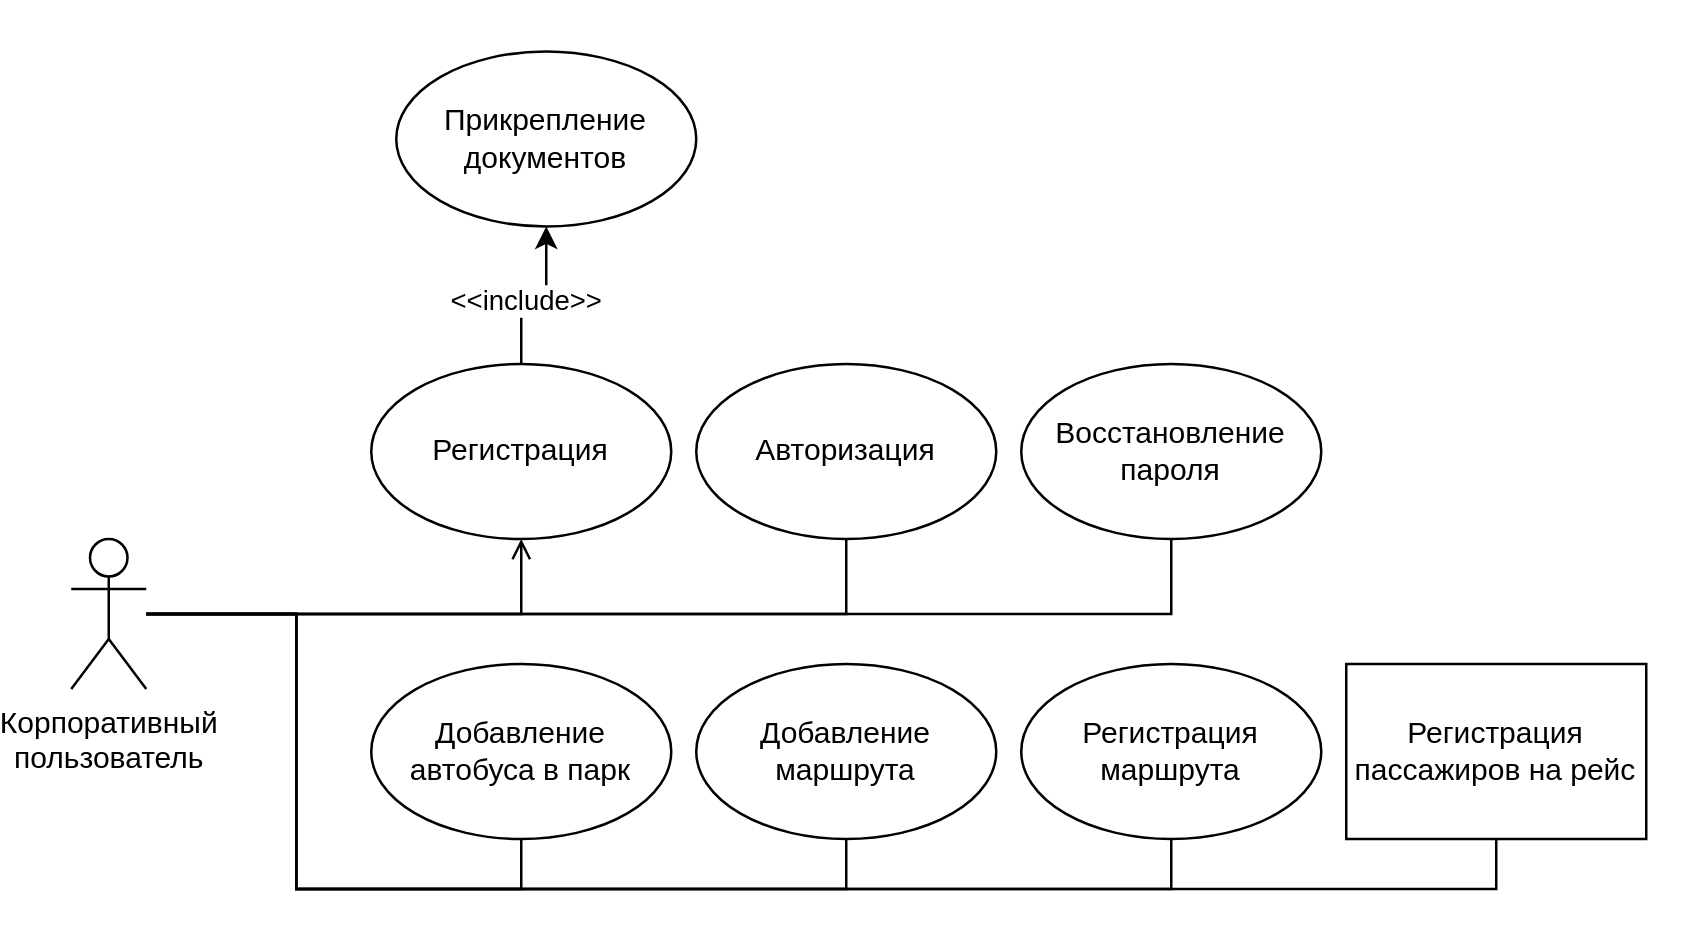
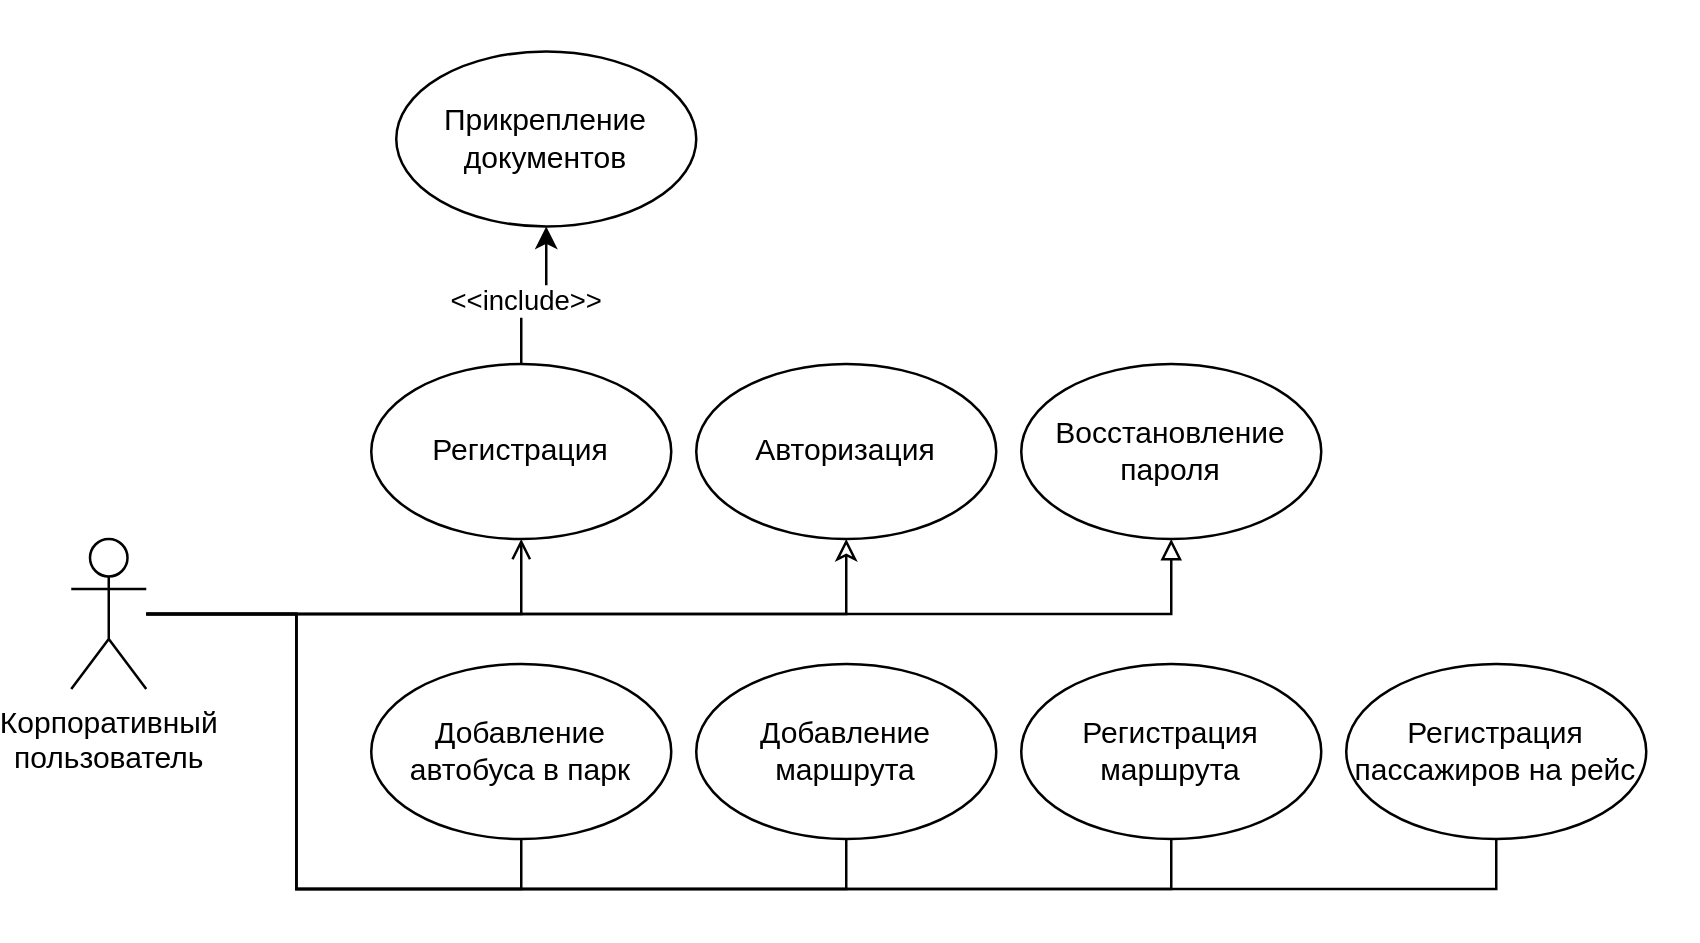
  <mxCell id="0" />
  <mxCell id="1" parent="0" />
  <mxCell id="2" style="edgeStyle=orthogonalEdgeStyle;rounded=0;orthogonalLoop=1;jettySize=auto;html=1;entryX=0.5;entryY=1;entryDx=0;entryDy=0;endArrow=open;endFill=0;" edge="1" parent="1" source="9" target="12"><mxGeometry relative="1" as="geometry"><Array as="points"><mxPoint x="200" y="245" /></Array></mxGeometry></mxCell>
- <mxCell id="3" style="edgeStyle=orthogonalEdgeStyle;rounded=0;orthogonalLoop=1;jettySize=auto;html=1;entryX=0.5;entryY=1;entryDx=0;entryDy=0;endArrow=none;endFill=0;" edge="1" parent="1" source="9" target="13"><mxGeometry relative="1" as="geometry" /></mxCell>
- <mxCell id="4" style="edgeStyle=orthogonalEdgeStyle;rounded=0;orthogonalLoop=1;jettySize=auto;html=1;entryX=0.5;entryY=1;entryDx=0;entryDy=0;endArrow=none;endFill=0;" edge="1" parent="1" source="9" target="15"><mxGeometry relative="1" as="geometry" /></mxCell>
+ <mxCell id="3" style="edgeStyle=orthogonalEdgeStyle;rounded=0;orthogonalLoop=1;jettySize=auto;html=1;entryX=0.5;entryY=1;entryDx=0;entryDy=0;endArrow=classic;endFill=0;" edge="1" parent="1" source="9" target="13"><mxGeometry relative="1" as="geometry" /></mxCell>
+ <mxCell id="4" style="edgeStyle=orthogonalEdgeStyle;rounded=0;orthogonalLoop=1;jettySize=auto;html=1;entryX=0.5;entryY=1;entryDx=0;entryDy=0;endArrow=block;endFill=0;" edge="1" parent="1" source="9" target="15"><mxGeometry relative="1" as="geometry" /></mxCell>
  <mxCell id="5" style="edgeStyle=orthogonalEdgeStyle;rounded=0;orthogonalLoop=1;jettySize=auto;html=1;entryX=0.5;entryY=1;entryDx=0;entryDy=0;endArrow=none;endFill=0;" edge="1" parent="1" source="9" target="16"><mxGeometry relative="1" as="geometry"><Array as="points"><mxPoint x="110" y="245" /><mxPoint x="110" y="355" /><mxPoint x="200" y="355" /></Array></mxGeometry></mxCell>
  <mxCell id="6" style="edgeStyle=orthogonalEdgeStyle;rounded=0;orthogonalLoop=1;jettySize=auto;html=1;entryX=0.5;entryY=1;entryDx=0;entryDy=0;endArrow=none;endFill=0;" edge="1" parent="1" source="9" target="17"><mxGeometry relative="1" as="geometry"><Array as="points"><mxPoint x="110" y="245" /><mxPoint x="110" y="355" /><mxPoint x="330" y="355" /></Array></mxGeometry></mxCell>
  <mxCell id="7" style="edgeStyle=orthogonalEdgeStyle;rounded=0;orthogonalLoop=1;jettySize=auto;html=1;entryX=0.5;entryY=1;entryDx=0;entryDy=0;endArrow=none;endFill=0;" edge="1" parent="1" source="9" target="18"><mxGeometry relative="1" as="geometry"><Array as="points"><mxPoint x="110" y="245" /><mxPoint x="110" y="355" /><mxPoint x="460" y="355" /></Array></mxGeometry></mxCell>
  <mxCell id="8" style="edgeStyle=orthogonalEdgeStyle;rounded=0;orthogonalLoop=1;jettySize=auto;html=1;entryX=0.5;entryY=1;entryDx=0;entryDy=0;endArrow=none;endFill=0;" edge="1" parent="1" source="9" target="19"><mxGeometry relative="1" as="geometry"><Array as="points"><mxPoint x="110" y="245" /><mxPoint x="110" y="355" /><mxPoint x="590" y="355" /></Array></mxGeometry></mxCell>
  <mxCell id="9" value="Корпоративный &lt;br&gt;пользователь" style="shape=umlActor;verticalLabelPosition=bottom;verticalAlign=top;html=1;outlineConnect=0;" vertex="1" parent="1"><mxGeometry x="20" y="215" width="30" height="60" as="geometry" /></mxCell>
  <mxCell id="10" style="edgeStyle=orthogonalEdgeStyle;rounded=0;orthogonalLoop=1;jettySize=auto;html=1;entryX=0.5;entryY=1;entryDx=0;entryDy=0;" edge="1" parent="1" source="12" target="14"><mxGeometry relative="1" as="geometry" /></mxCell>
  <mxCell id="11" value="&amp;lt;&amp;lt;include&amp;gt;&amp;gt;" style="edgeLabel;html=1;align=center;verticalAlign=middle;resizable=0;points=[];" vertex="1" connectable="0" parent="10"><mxGeometry x="-0.193" y="-1" relative="1" as="geometry"><mxPoint as="offset" /></mxGeometry></mxCell>
  <mxCell id="12" value="Регистрация" style="ellipse;whiteSpace=wrap;html=1;" vertex="1" parent="1"><mxGeometry x="140" y="145" width="120" height="70" as="geometry" /></mxCell>
  <mxCell id="13" value="Авторизация" style="ellipse;whiteSpace=wrap;html=1;" vertex="1" parent="1"><mxGeometry x="270" y="145" width="120" height="70" as="geometry" /></mxCell>
  <mxCell id="14" value="Прикрепление документов" style="ellipse;whiteSpace=wrap;html=1;" vertex="1" parent="1"><mxGeometry x="150" y="20" width="120" height="70" as="geometry" /></mxCell>
  <mxCell id="15" value="Восстановление пароля" style="ellipse;whiteSpace=wrap;html=1;" vertex="1" parent="1"><mxGeometry x="400" y="145" width="120" height="70" as="geometry" /></mxCell>
  <mxCell id="16" value="Добавление автобуса в парк" style="ellipse;whiteSpace=wrap;html=1;" vertex="1" parent="1"><mxGeometry x="140" y="265" width="120" height="70" as="geometry" /></mxCell>
  <mxCell id="17" value="Добавление маршрута" style="ellipse;whiteSpace=wrap;html=1;" vertex="1" parent="1"><mxGeometry x="270" y="265" width="120" height="70" as="geometry" /></mxCell>
  <mxCell id="18" value="Регистрация маршрута" style="ellipse;whiteSpace=wrap;html=1;" vertex="1" parent="1"><mxGeometry x="400" y="265" width="120" height="70" as="geometry" /></mxCell>
- <mxCell id="19" value="Регистрация пассажиров на рейс" style="whiteSpace=wrap;html=1;rounded=0;" vertex="1" parent="1"><mxGeometry x="530" y="265" width="120" height="70" as="geometry" /></mxCell>
+ <mxCell id="19" value="Регистрация пассажиров на рейс" style="ellipse;whiteSpace=wrap;html=1;" vertex="1" parent="1"><mxGeometry x="530" y="265" width="120" height="70" as="geometry" /></mxCell>
